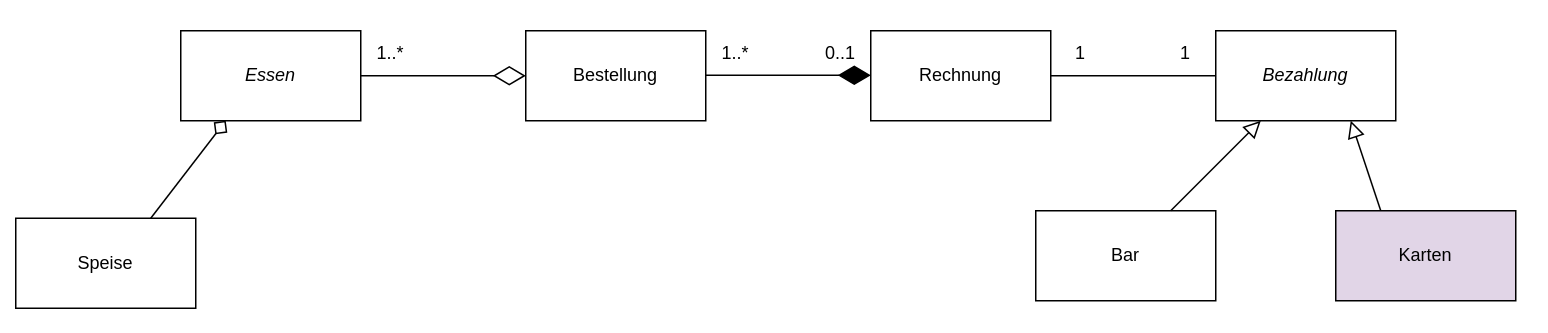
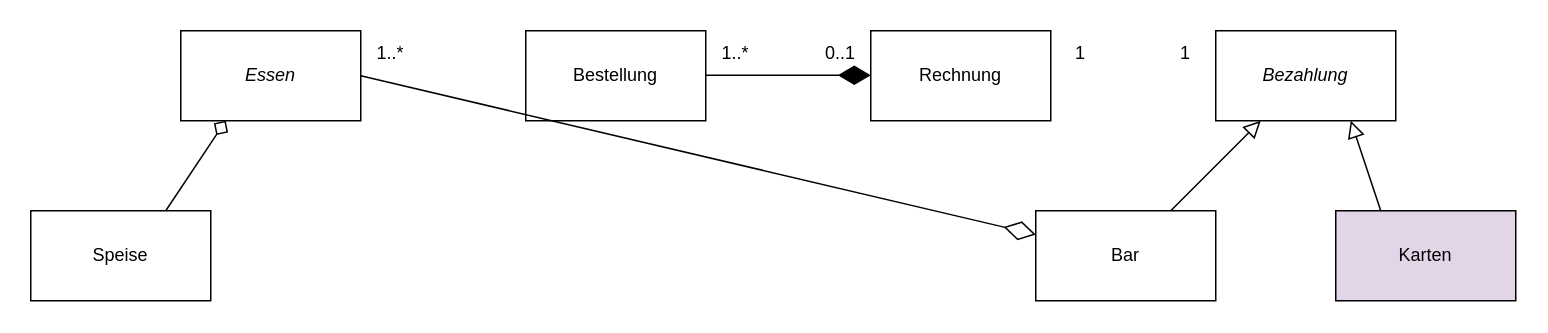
  <mxCell id="0" />
  <mxCell id="1" parent="0" />
  <mxCell id="2" value="Bestellung" style="rounded=0;whiteSpace=wrap;html=1;" vertex="1" parent="1"><mxGeometry x="350" y="20" width="120" height="60" as="geometry" /></mxCell>
  <mxCell id="3" value="&lt;i&gt;Essen&lt;/i&gt;" style="rounded=0;whiteSpace=wrap;html=1;" vertex="1" parent="1"><mxGeometry x="120" y="20" width="120" height="60" as="geometry" /></mxCell>
  <mxCell id="4" value="Rechnung" style="rounded=0;whiteSpace=wrap;html=1;" vertex="1" parent="1"><mxGeometry x="580" y="20" width="120" height="60" as="geometry" /></mxCell>
- <mxCell id="5" value="" style="endArrow=diamondThin;html=1;rounded=0;entryX=0;entryY=0.5;entryDx=0;entryDy=0;endFill=0;endSize=19;exitX=1;exitY=0.5;exitDx=0;exitDy=0;" edge="1" parent="1" source="3" target="2"><mxGeometry width="50" height="50" relative="1" as="geometry"><mxPoint x="240" y="50" as="sourcePoint" /><mxPoint x="710" y="90" as="targetPoint" /></mxGeometry></mxCell>
+ <mxCell id="5" value="" style="endArrow=diamondThin;html=1;rounded=0;endFill=0;endSize=19;exitX=1;exitY=0.5;exitDx=0;exitDy=0;" edge="1" parent="1" source="3" target="7"><mxGeometry width="50" height="50" relative="1" as="geometry"><mxPoint x="240" y="50" as="sourcePoint" /><mxPoint x="710" y="90" as="targetPoint" /></mxGeometry></mxCell>
  <mxCell id="6" value="" style="endArrow=diamondThin;html=1;rounded=0;entryX=0;entryY=0.5;entryDx=0;entryDy=0;endFill=1;endSize=19;exitX=1;exitY=0.5;exitDx=0;exitDy=0;" edge="1" parent="1"><mxGeometry width="50" height="50" relative="1" as="geometry"><mxPoint x="470" y="49.71" as="sourcePoint" /><mxPoint x="580" y="49.71" as="targetPoint" /></mxGeometry></mxCell>
  <mxCell id="7" value="Bar" style="rounded=0;whiteSpace=wrap;html=1;" vertex="1" parent="1"><mxGeometry x="690" y="140" width="120" height="60" as="geometry" /></mxCell>
  <mxCell id="8" value="Karten" style="rounded=0;whiteSpace=wrap;html=1;fillColor=#e1d5e7;" vertex="1" parent="1"><mxGeometry x="890" y="140" width="120" height="60" as="geometry" /></mxCell>
  <mxCell id="9" value="" style="endArrow=block;html=1;rounded=0;entryX=0.25;entryY=1;entryDx=0;entryDy=0;exitX=0.75;exitY=0;exitDx=0;exitDy=0;endFill=0;endSize=9;" edge="1" parent="1" source="7"><mxGeometry width="50" height="50" relative="1" as="geometry"><mxPoint x="660" y="140" as="sourcePoint" /><mxPoint x="840" y="80" as="targetPoint" /></mxGeometry></mxCell>
  <mxCell id="10" value="1..*" style="text;html=1;strokeColor=none;fillColor=none;align=center;verticalAlign=middle;whiteSpace=wrap;rounded=0;" vertex="1" parent="1"><mxGeometry x="230" y="20" width="60" height="30" as="geometry" /></mxCell>
  <mxCell id="11" value="1..*" style="text;html=1;strokeColor=none;fillColor=none;align=center;verticalAlign=middle;whiteSpace=wrap;rounded=0;" vertex="1" parent="1"><mxGeometry x="460" y="20" width="60" height="30" as="geometry" /></mxCell>
- <mxCell id="12" value="Speise" style="rounded=0;whiteSpace=wrap;html=1;" vertex="1" parent="1"><mxGeometry x="10" y="145" width="120" height="60" as="geometry" /></mxCell>
+ <mxCell id="12" value="Speise" style="rounded=0;whiteSpace=wrap;html=1;" vertex="1" parent="1"><mxGeometry x="20" y="140" width="120" height="60" as="geometry" /></mxCell>
  <mxCell id="13" value="" style="endArrow=diamond;html=1;rounded=0;entryX=0.25;entryY=1;entryDx=0;entryDy=0;exitX=0.75;exitY=0;exitDx=0;exitDy=0;endFill=0;endSize=9;" edge="1" parent="1" source="12" target="3"><mxGeometry width="50" height="50" relative="1" as="geometry"><mxPoint x="60" y="120" as="sourcePoint" /><mxPoint x="80" y="60" as="targetPoint" /></mxGeometry></mxCell>
  <mxCell id="14" value="" style="endArrow=block;html=1;rounded=0;entryX=0.75;entryY=1;entryDx=0;entryDy=0;exitX=0.25;exitY=0;exitDx=0;exitDy=0;endFill=0;endSize=9;" edge="1" parent="1" source="8"><mxGeometry width="50" height="50" relative="1" as="geometry"><mxPoint x="930" y="150" as="sourcePoint" /><mxPoint x="900" y="80" as="targetPoint" /></mxGeometry></mxCell>
  <mxCell id="15" value="&lt;i&gt;Bezahlung&lt;/i&gt;" style="rounded=0;whiteSpace=wrap;html=1;" vertex="1" parent="1"><mxGeometry x="810" y="20" width="120" height="60" as="geometry" /></mxCell>
  <mxCell id="16" value="0..1" style="text;html=1;strokeColor=none;fillColor=none;align=center;verticalAlign=middle;whiteSpace=wrap;rounded=0;" vertex="1" parent="1"><mxGeometry x="530" y="20" width="60" height="30" as="geometry" /></mxCell>
- <mxCell id="17" value="" style="endArrow=none;html=1;rounded=0;entryX=0;entryY=0.5;entryDx=0;entryDy=0;exitX=1;exitY=0.5;exitDx=0;exitDy=0;" edge="1" parent="1" source="4" target="15"><mxGeometry width="50" height="50" relative="1" as="geometry"><mxPoint x="480" y="220" as="sourcePoint" /><mxPoint x="530" y="170" as="targetPoint" /></mxGeometry></mxCell>
  <mxCell id="18" value="1" style="text;html=1;strokeColor=none;fillColor=none;align=center;verticalAlign=middle;whiteSpace=wrap;rounded=0;" vertex="1" parent="1"><mxGeometry x="690" y="20" width="60" height="30" as="geometry" /></mxCell>
  <mxCell id="19" value="1" style="text;html=1;strokeColor=none;fillColor=none;align=center;verticalAlign=middle;whiteSpace=wrap;rounded=0;" vertex="1" parent="1"><mxGeometry x="760" y="20" width="60" height="30" as="geometry" /></mxCell>
